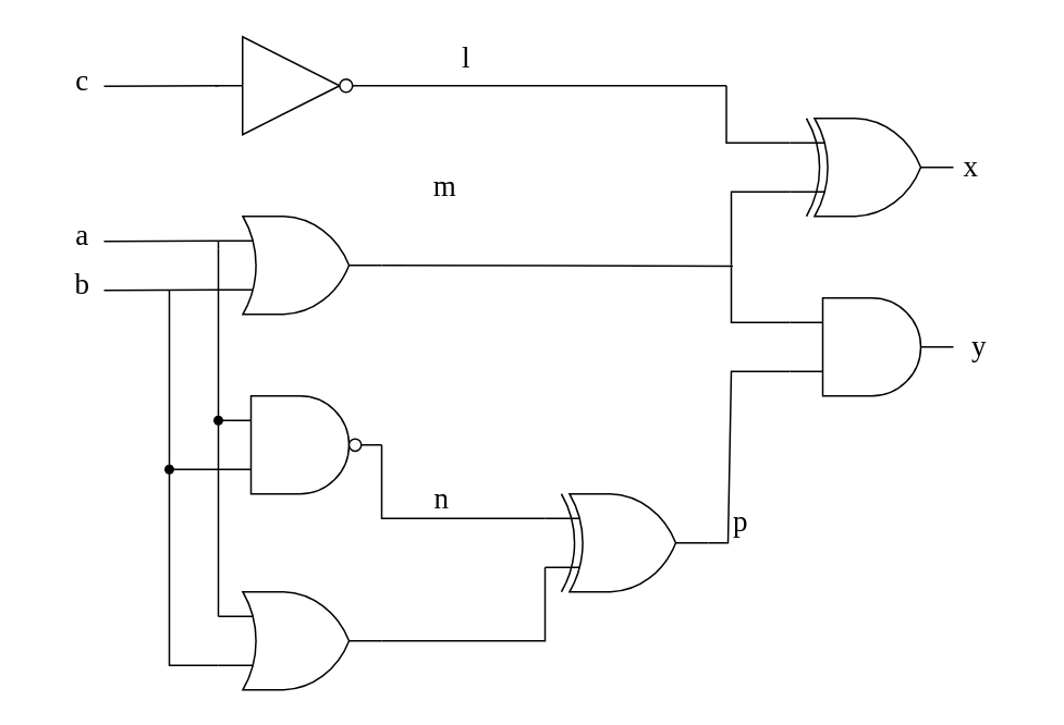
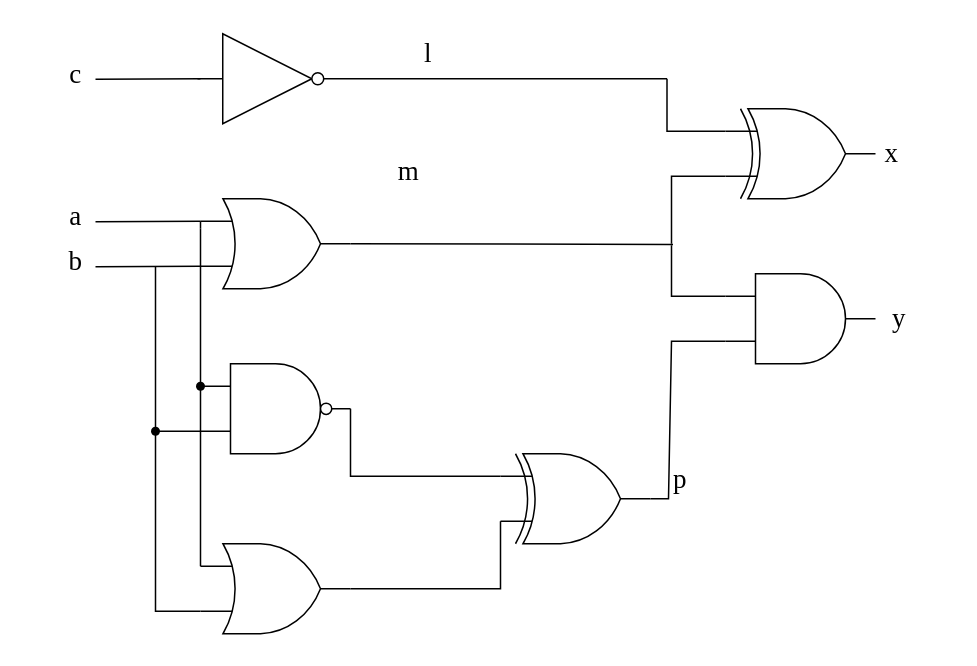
  <mxCell id="0" />
  <mxCell id="1" parent="0" />
  <mxCell id="2" style="edgeStyle=none;rounded=0;orthogonalLoop=1;jettySize=auto;html=1;exitX=0;exitY=0.5;exitDx=0;exitDy=0;endArrow=none;endFill=0;" parent="1" edge="1"><mxGeometry relative="1" as="geometry"><mxPoint x="63" y="52.333" as="targetPoint" /><mxPoint x="133" y="52" as="sourcePoint" /></mxGeometry></mxCell>
  <mxCell id="3" style="edgeStyle=none;rounded=0;orthogonalLoop=1;jettySize=auto;html=1;exitX=0;exitY=0.25;exitDx=0;exitDy=0;exitPerimeter=0;endArrow=none;endFill=0;" parent="1" source="18" edge="1"><mxGeometry relative="1" as="geometry"><mxPoint x="63" y="147.333" as="targetPoint" /></mxGeometry></mxCell>
  <mxCell id="4" style="edgeStyle=none;rounded=0;orthogonalLoop=1;jettySize=auto;html=1;exitX=0;exitY=0.75;exitDx=0;exitDy=0;exitPerimeter=0;endArrow=none;endFill=0;" parent="1" source="18" edge="1"><mxGeometry relative="1" as="geometry"><mxPoint x="63" y="177.333" as="targetPoint" /></mxGeometry></mxCell>
  <mxCell id="5" style="edgeStyle=none;rounded=0;orthogonalLoop=1;jettySize=auto;html=1;exitX=0;exitY=0.25;exitDx=0;exitDy=0;exitPerimeter=0;endArrow=none;endFill=0;" parent="1" source="7" edge="1"><mxGeometry relative="1" as="geometry"><mxPoint x="444" y="52" as="targetPoint" /><Array as="points"><mxPoint x="444" y="87" /></Array></mxGeometry></mxCell>
  <mxCell id="6" style="edgeStyle=none;rounded=0;orthogonalLoop=1;jettySize=auto;html=1;exitX=0;exitY=0.75;exitDx=0;exitDy=0;exitPerimeter=0;endArrow=none;endFill=0;" parent="1" source="7" edge="1"><mxGeometry relative="1" as="geometry"><mxPoint x="447" y="162" as="targetPoint" /><Array as="points"><mxPoint x="447" y="117" /></Array></mxGeometry></mxCell>
  <mxCell id="7" value="" style="verticalLabelPosition=bottom;shadow=0;dashed=0;align=center;html=1;verticalAlign=top;shape=mxgraph.electrical.logic_gates.logic_gate;operation=xor;" parent="1" vertex="1"><mxGeometry x="483" y="72" width="100" height="60" as="geometry" /></mxCell>
  <mxCell id="8" value="" style="verticalLabelPosition=bottom;shadow=0;dashed=0;align=center;html=1;verticalAlign=top;shape=mxgraph.electrical.logic_gates.logic_gate;operation=xor;" parent="1" vertex="1"><mxGeometry x="333" y="302" width="100" height="60" as="geometry" /></mxCell>
  <mxCell id="9" style="edgeStyle=none;rounded=0;orthogonalLoop=1;jettySize=auto;html=1;exitX=0;exitY=0.25;exitDx=0;exitDy=0;exitPerimeter=0;endArrow=none;endFill=0;" parent="1" source="11" edge="1"><mxGeometry relative="1" as="geometry"><mxPoint x="133" y="256" as="targetPoint" /></mxGeometry></mxCell>
  <mxCell id="10" style="edgeStyle=none;rounded=0;orthogonalLoop=1;jettySize=auto;html=1;exitX=0;exitY=0.75;exitDx=0;exitDy=0;exitPerimeter=0;endArrow=none;endFill=0;" parent="1" source="11" edge="1"><mxGeometry relative="1" as="geometry"><mxPoint x="103" y="287" as="targetPoint" /><Array as="points"><mxPoint x="103" y="407" /></Array></mxGeometry></mxCell>
  <mxCell id="11" value="" style="verticalLabelPosition=bottom;shadow=0;dashed=0;align=center;html=1;verticalAlign=top;shape=mxgraph.electrical.logic_gates.logic_gate;operation=or;" parent="1" vertex="1"><mxGeometry x="133" y="362" width="100" height="60" as="geometry" /></mxCell>
  <mxCell id="12" style="edgeStyle=none;rounded=0;orthogonalLoop=1;jettySize=auto;html=1;exitX=0;exitY=0.25;exitDx=0;exitDy=0;exitPerimeter=0;endArrow=none;endFill=0;" parent="1" source="18" edge="1"><mxGeometry relative="1" as="geometry"><mxPoint x="133" y="152" as="targetPoint" /></mxGeometry></mxCell>
  <mxCell id="13" style="edgeStyle=none;rounded=0;orthogonalLoop=1;jettySize=auto;html=1;exitDx=0;exitDy=0;exitPerimeter=0;jumpSize=6;endArrow=none;endFill=0;endSize=5;" parent="1" source="22" edge="1"><mxGeometry relative="1" as="geometry"><mxPoint x="103" y="177" as="targetPoint" /><mxPoint x="103" y="282" as="sourcePoint" /><Array as="points" /></mxGeometry></mxCell>
  <mxCell id="14" value="" style="verticalLabelPosition=bottom;shadow=0;dashed=0;align=center;html=1;verticalAlign=top;shape=mxgraph.electrical.logic_gates.logic_gate;operation=and;negating=1;negSize=0.15;" parent="1" vertex="1"><mxGeometry x="133" y="242" width="100" height="60" as="geometry" /></mxCell>
  <mxCell id="15" value="" style="verticalLabelPosition=bottom;shadow=0;dashed=0;align=center;html=1;verticalAlign=top;shape=mxgraph.electrical.logic_gates.logic_gate;operation=and;" parent="1" vertex="1"><mxGeometry x="483" y="182" width="100" height="60" as="geometry" /></mxCell>
  <mxCell id="16" value="" style="edgeStyle=none;rounded=0;orthogonalLoop=1;jettySize=auto;html=1;exitDx=0;exitDy=0;exitPerimeter=0;endArrow=none;endFill=0;" parent="1" source="20" target="18" edge="1"><mxGeometry relative="1" as="geometry"><mxPoint x="133" y="152" as="targetPoint" /><mxPoint x="133" y="257" as="sourcePoint" /><Array as="points"><mxPoint x="133" y="152" /></Array></mxGeometry></mxCell>
  <mxCell id="17" style="edgeStyle=none;rounded=0;orthogonalLoop=1;jettySize=auto;html=1;exitX=1;exitY=0.5;exitDx=0;exitDy=0;exitPerimeter=0;endArrow=none;endFill=0;" parent="1" source="18" edge="1"><mxGeometry relative="1" as="geometry"><mxPoint x="448" y="162.455" as="targetPoint" /></mxGeometry></mxCell>
  <mxCell id="18" value="" style="verticalLabelPosition=bottom;shadow=0;dashed=0;align=center;html=1;verticalAlign=top;shape=mxgraph.electrical.logic_gates.logic_gate;operation=or;" parent="1" vertex="1"><mxGeometry x="133" y="132" width="100" height="60" as="geometry" /></mxCell>
  <mxCell id="19" value="" style="edgeStyle=none;rounded=0;orthogonalLoop=1;jettySize=auto;html=1;exitX=0;exitY=0.25;exitDx=0;exitDy=0;exitPerimeter=0;endArrow=none;endFill=0;" parent="1" source="14" target="20" edge="1"><mxGeometry relative="1" as="geometry"><mxPoint x="133" y="152" as="targetPoint" /><mxPoint x="133" y="257" as="sourcePoint" /><Array as="points" /></mxGeometry></mxCell>
  <mxCell id="20" value="" style="shape=waypoint;sketch=0;fillStyle=solid;size=6;pointerEvents=1;points=[];fillColor=none;resizable=0;rotatable=0;perimeter=centerPerimeter;snapToPoint=1;" parent="1" vertex="1"><mxGeometry x="123" y="247" width="20" height="20" as="geometry" /></mxCell>
  <mxCell id="21" value="" style="edgeStyle=none;rounded=0;orthogonalLoop=1;jettySize=auto;html=1;exitX=0;exitY=0.75;exitDx=0;exitDy=0;exitPerimeter=0;jumpSize=6;endArrow=none;endFill=0;endSize=5;" parent="1" source="14" target="22" edge="1"><mxGeometry relative="1" as="geometry"><mxPoint x="103" y="177" as="targetPoint" /><mxPoint x="133" y="287" as="sourcePoint" /><Array as="points"><mxPoint x="103" y="287" /></Array></mxGeometry></mxCell>
  <mxCell id="22" value="" style="shape=waypoint;sketch=0;fillStyle=solid;size=6;pointerEvents=1;points=[];fillColor=none;resizable=0;rotatable=0;perimeter=centerPerimeter;snapToPoint=1;" parent="1" vertex="1"><mxGeometry x="93" y="277" width="20" height="20" as="geometry" /></mxCell>
  <mxCell id="23" style="edgeStyle=none;rounded=0;orthogonalLoop=1;jettySize=auto;html=1;exitX=1;exitY=0.5;exitDx=0;exitDy=0;exitPerimeter=0;endArrow=none;endFill=0;" parent="1" source="24" edge="1"><mxGeometry relative="1" as="geometry"><mxPoint x="444" y="52" as="targetPoint" /></mxGeometry></mxCell>
  <mxCell id="24" value="" style="verticalLabelPosition=bottom;shadow=0;dashed=0;align=center;html=1;verticalAlign=top;shape=mxgraph.electrical.logic_gates.inverter_2;" parent="1" vertex="1"><mxGeometry x="131" y="22" width="99" height="60" as="geometry" /></mxCell>
  <mxCell id="25" value="" style="endArrow=none;html=1;rounded=0;entryX=0;entryY=0.25;entryDx=0;entryDy=0;entryPerimeter=0;" parent="1" target="15" edge="1"><mxGeometry width="50" height="50" relative="1" as="geometry"><mxPoint x="447" y="163" as="sourcePoint" /><mxPoint x="481" y="197" as="targetPoint" /><Array as="points"><mxPoint x="447" y="197" /></Array></mxGeometry></mxCell>
  <mxCell id="26" style="edgeStyle=none;rounded=0;orthogonalLoop=1;jettySize=auto;html=1;exitX=1;exitY=0.5;exitDx=0;exitDy=0;exitPerimeter=0;entryX=0;entryY=0.75;entryDx=0;entryDy=0;entryPerimeter=0;endArrow=none;endFill=0;" parent="1" source="11" target="8" edge="1"><mxGeometry relative="1" as="geometry"><Array as="points"><mxPoint x="333" y="392" /></Array></mxGeometry></mxCell>
  <mxCell id="27" style="edgeStyle=none;rounded=0;orthogonalLoop=1;jettySize=auto;html=1;exitX=1;exitY=0.5;exitDx=0;exitDy=0;exitPerimeter=0;entryX=0;entryY=0.25;entryDx=0;entryDy=0;entryPerimeter=0;endArrow=none;endFill=0;" parent="1" source="14" target="8" edge="1"><mxGeometry relative="1" as="geometry"><Array as="points"><mxPoint x="233" y="317" /></Array></mxGeometry></mxCell>
  <mxCell id="28" style="edgeStyle=none;rounded=0;orthogonalLoop=1;jettySize=auto;html=1;exitX=1;exitY=0.5;exitDx=0;exitDy=0;exitPerimeter=0;entryX=0;entryY=0.75;entryDx=0;entryDy=0;entryPerimeter=0;endArrow=none;endFill=0;" parent="1" source="8" target="15" edge="1"><mxGeometry relative="1" as="geometry"><Array as="points"><mxPoint x="445" y="332" /><mxPoint x="447" y="227" /></Array></mxGeometry></mxCell>
  <mxCell id="29" value="&lt;font style=&quot;font-size: 18px;&quot; face=&quot;Comic Sans MS&quot;&gt;a&lt;/font&gt;" style="text;html=1;strokeColor=none;fillColor=none;align=center;verticalAlign=middle;whiteSpace=wrap;rounded=0;" parent="1" vertex="1"><mxGeometry x="20" y="129" width="60" height="30" as="geometry" /></mxCell>
  <mxCell id="30" value="&lt;font style=&quot;font-size: 18px;&quot; face=&quot;Comic Sans MS&quot;&gt;b&lt;/font&gt;" style="text;html=1;strokeColor=none;fillColor=none;align=center;verticalAlign=middle;whiteSpace=wrap;rounded=0;" parent="1" vertex="1"><mxGeometry x="20" y="159" width="60" height="30" as="geometry" /></mxCell>
  <mxCell id="31" value="&lt;font style=&quot;font-size: 18px;&quot; face=&quot;Comic Sans MS&quot;&gt;c&lt;/font&gt;" style="text;html=1;strokeColor=none;fillColor=none;align=center;verticalAlign=middle;whiteSpace=wrap;rounded=0;" parent="1" vertex="1"><mxGeometry x="20" y="34" width="60" height="30" as="geometry" /></mxCell>
  <mxCell id="32" value="&lt;font style=&quot;font-size: 18px;&quot; face=&quot;Comic Sans MS&quot;&gt;y&lt;/font&gt;" style="text;html=1;strokeColor=none;fillColor=none;align=center;verticalAlign=middle;whiteSpace=wrap;rounded=0;" parent="1" vertex="1"><mxGeometry x="569" y="197" width="60" height="30" as="geometry" /></mxCell>
  <mxCell id="33" value="&lt;font style=&quot;font-size: 18px;&quot; face=&quot;Comic Sans MS&quot;&gt;x&lt;/font&gt;" style="text;html=1;strokeColor=none;fillColor=none;align=center;verticalAlign=middle;whiteSpace=wrap;rounded=0;" parent="1" vertex="1"><mxGeometry x="564" y="87" width="60" height="30" as="geometry" /></mxCell>
  <mxCell id="34" value="&lt;font style=&quot;font-size: 18px;&quot; face=&quot;Comic Sans MS&quot;&gt;l&lt;/font&gt;" style="text;html=1;strokeColor=none;fillColor=none;align=center;verticalAlign=middle;whiteSpace=wrap;rounded=0;" parent="1" vertex="1"><mxGeometry x="255" y="20" width="60" height="30" as="geometry" /></mxCell>
  <mxCell id="35" value="&lt;font style=&quot;font-size: 18px;&quot; face=&quot;Comic Sans MS&quot;&gt;m&lt;/font&gt;" style="text;html=1;strokeColor=none;fillColor=none;align=center;verticalAlign=middle;whiteSpace=wrap;rounded=0;" parent="1" vertex="1"><mxGeometry x="242" y="99" width="60" height="30" as="geometry" /></mxCell>
- <mxCell id="36" value="&lt;font style=&quot;font-size: 18px;&quot; face=&quot;Comic Sans MS&quot;&gt;n&lt;/font&gt;" style="text;html=1;strokeColor=none;fillColor=none;align=center;verticalAlign=middle;whiteSpace=wrap;rounded=0;" parent="1" vertex="1"><mxGeometry x="240" y="290" width="60" height="30" as="geometry" /></mxCell>
  <mxCell id="37" value="&lt;font style=&quot;font-size: 18px;&quot; face=&quot;Comic Sans MS&quot;&gt;p&lt;/font&gt;" style="text;html=1;strokeColor=none;fillColor=none;align=center;verticalAlign=middle;whiteSpace=wrap;rounded=0;" parent="1" vertex="1"><mxGeometry x="423" y="304" width="60" height="30" as="geometry" /></mxCell>
